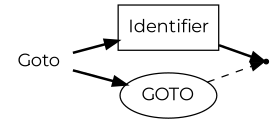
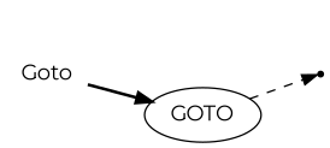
  digraph {
    rankdir=LR
    fontname=Montserrat
    node [fontname=Montserrat]
    edge [style=bold fontname=Montserrat]
    n1 [label=Goto shape=plaintext]
-   n2 [label=Identifier shape=box]
    n3 [label=GOTO shape=oval]
    end [shape=point]
-   n1 -> n2
    n1 -> n3
-   n2 -> end
    n3 -> end [style=dashed]
  }
